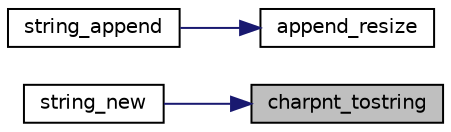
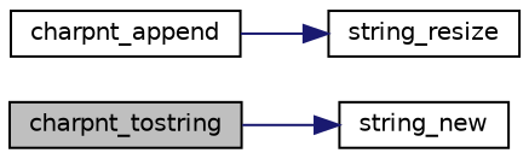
  digraph {
    rankdir=LR
    node [color=black fillcolor=white fontname=Helvetica fontsize=10 shape=record style=filled]
    edge [color=midnightblue fontname=Helvetica fontsize=10 labelfontname=Helvetica labelfontsize=10 style=solid]
    n1 [fillcolor=grey75 fontcolor=black height=0.2 label=charpnt_tostring width=0.4]
    n2 [height=0.2 label=string_new width=0.4]
-   n3 [height=0.2 label=string_append width=0.4]
-   n4 [height=0.2 label=append_resize width=0.4]
-   n2 -> n1
+   n3 [height=0.2 label=charpnt_append width=0.4]
+   n4 [height=0.2 label=string_resize width=0.4]
+   n1 -> n2
    n3 -> n4
  }
